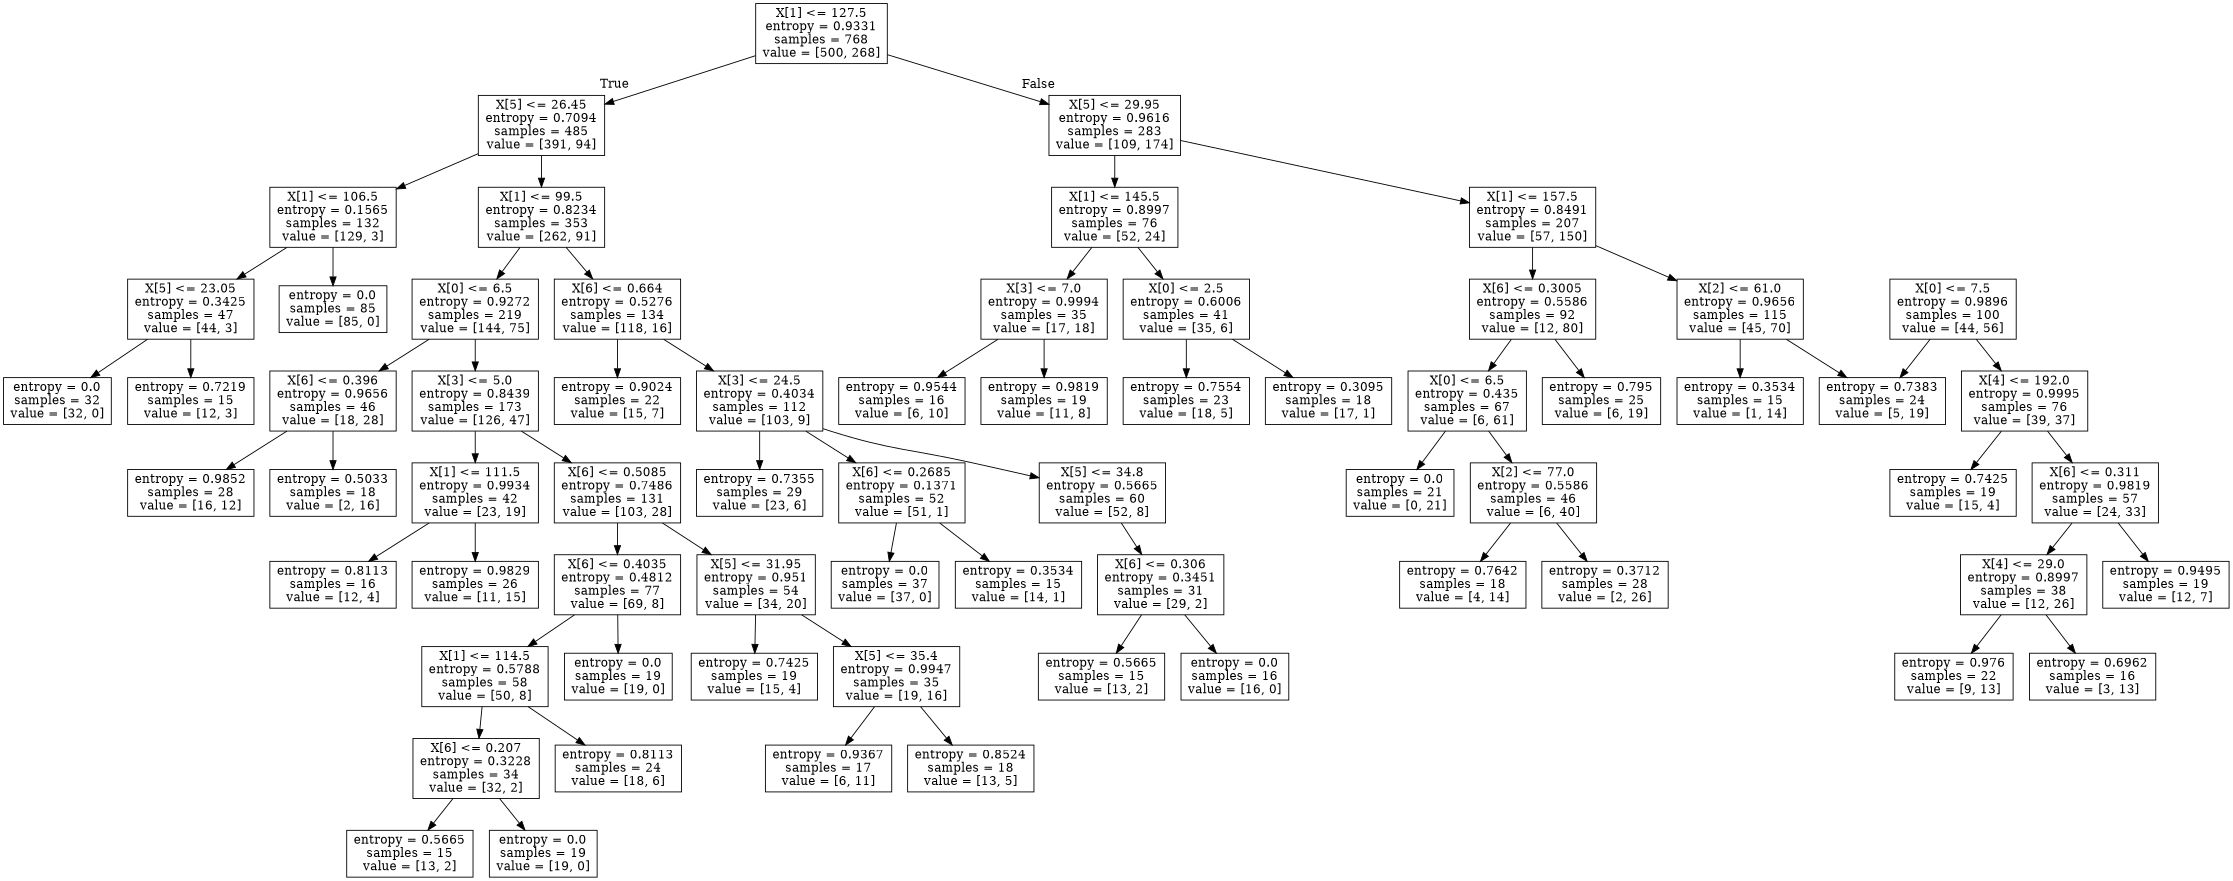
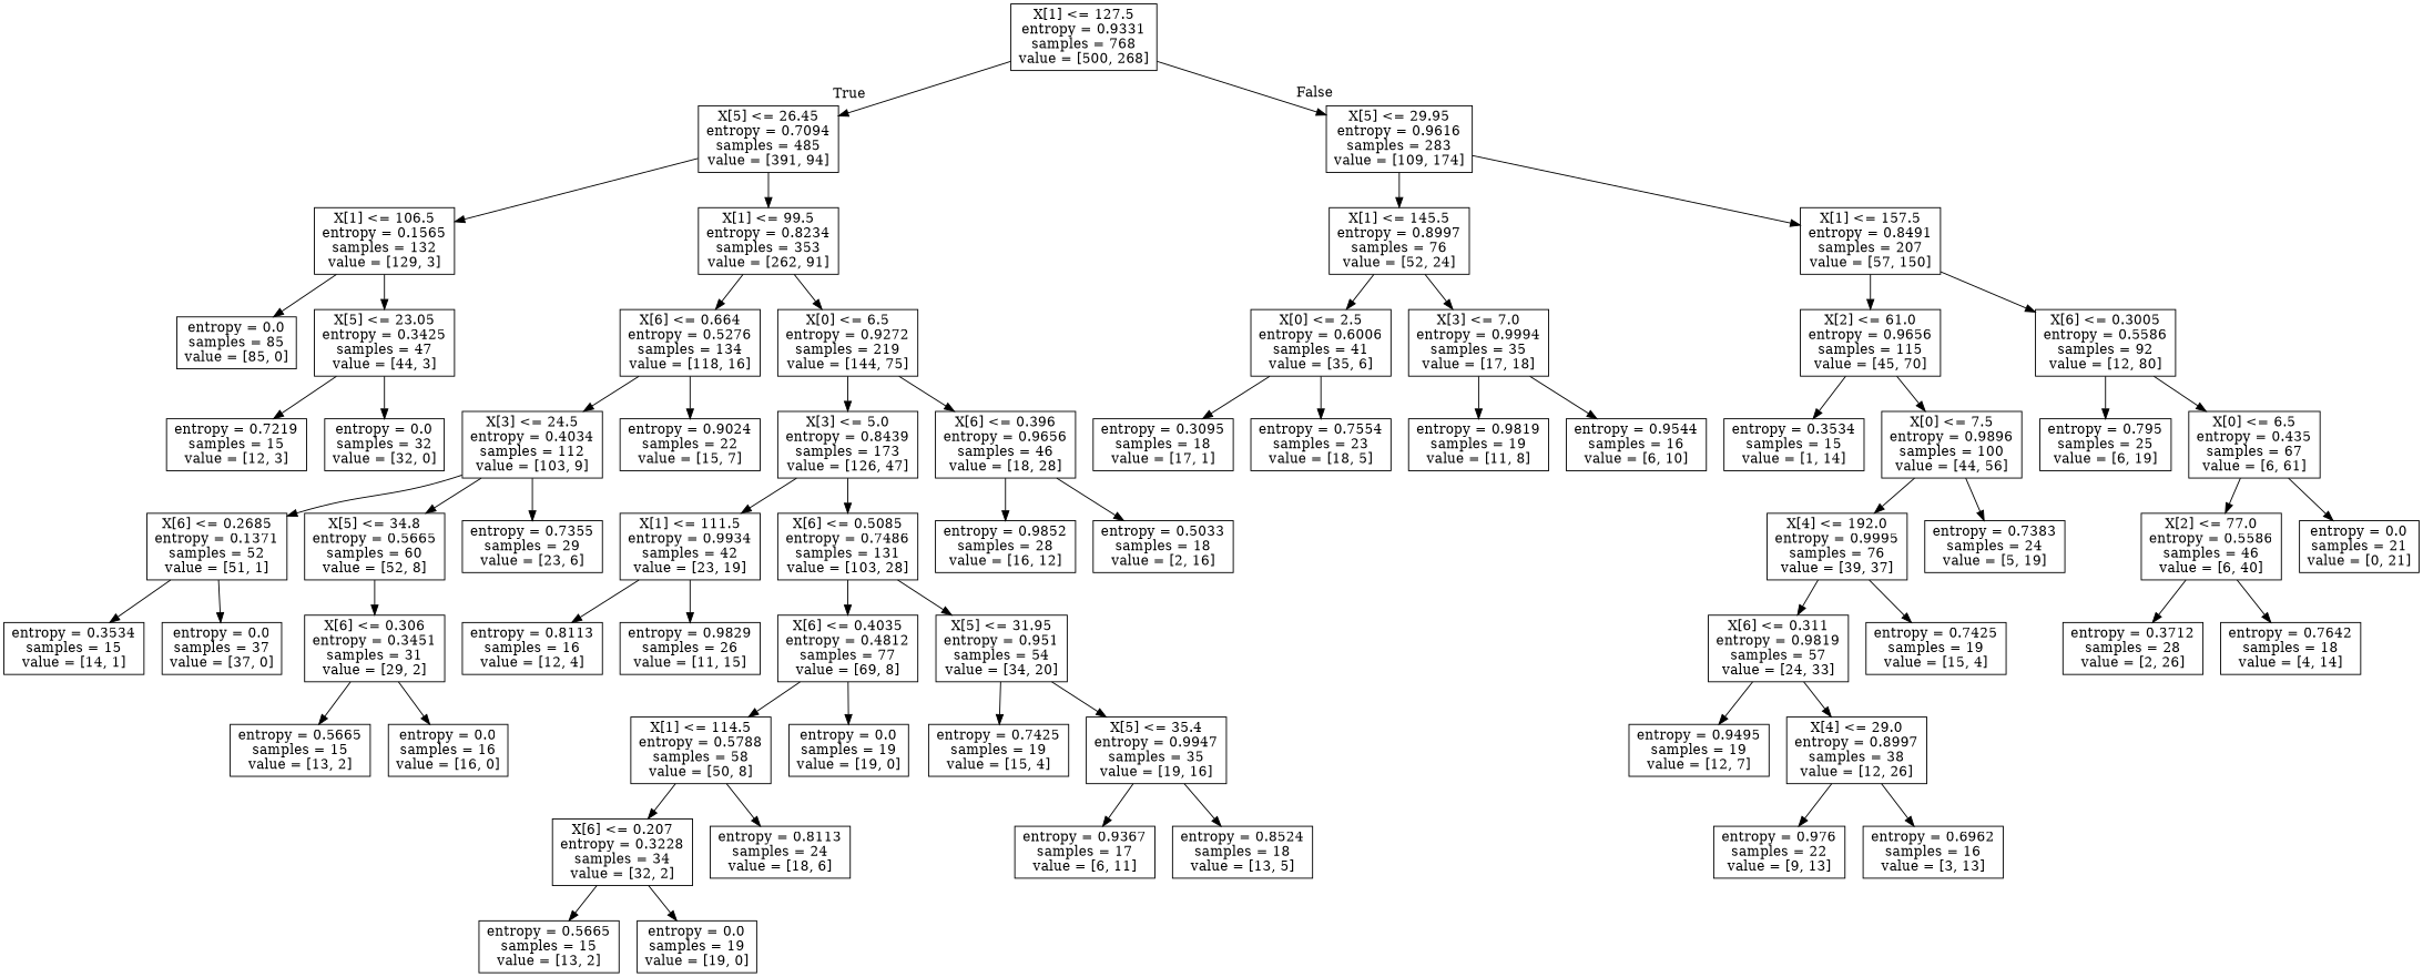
  digraph {
    node [shape=box]
    n1 [label="X[1] <= 127.5\nentropy = 0.9331\nsamples = 768\nvalue = [500, 268]"]
    n2 [label="X[5] <= 26.45\nentropy = 0.7094\nsamples = 485\nvalue = [391, 94]"]
    n3 [label="X[5] <= 29.95\nentropy = 0.9616\nsamples = 283\nvalue = [109, 174]"]
    n4 [label="X[1] <= 106.5\nentropy = 0.1565\nsamples = 132\nvalue = [129, 3]"]
    n5 [label="X[1] <= 99.5\nentropy = 0.8234\nsamples = 353\nvalue = [262, 91]"]
    n6 [label="X[1] <= 145.5\nentropy = 0.8997\nsamples = 76\nvalue = [52, 24]"]
    n7 [label="X[1] <= 157.5\nentropy = 0.8491\nsamples = 207\nvalue = [57, 150]"]
    n8 [label="entropy = 0.0\nsamples = 85\nvalue = [85, 0]"]
    n9 [label="X[5] <= 23.05\nentropy = 0.3425\nsamples = 47\nvalue = [44, 3]"]
    n10 [label="X[6] <= 0.664\nentropy = 0.5276\nsamples = 134\nvalue = [118, 16]"]
    n11 [label="X[0] <= 6.5\nentropy = 0.9272\nsamples = 219\nvalue = [144, 75]"]
    n12 [label="entropy = 0.7219\nsamples = 15\nvalue = [12, 3]"]
    n13 [label="entropy = 0.0\nsamples = 32\nvalue = [32, 0]"]
    n14 [label="X[3] <= 24.5\nentropy = 0.4034\nsamples = 112\nvalue = [103, 9]"]
    n15 [label="entropy = 0.9024\nsamples = 22\nvalue = [15, 7]"]
    n16 [label="X[3] <= 5.0\nentropy = 0.8439\nsamples = 173\nvalue = [126, 47]"]
    n17 [label="X[6] <= 0.396\nentropy = 0.9656\nsamples = 46\nvalue = [18, 28]"]
    n18 [label="X[6] <= 0.2685\nentropy = 0.1371\nsamples = 52\nvalue = [51, 1]"]
    n19 [label="X[5] <= 34.8\nentropy = 0.5665\nsamples = 60\nvalue = [52, 8]"]
    n20 [label="entropy = 0.7355\nsamples = 29\nvalue = [23, 6]"]
    n21 [label="entropy = 0.3534\nsamples = 15\nvalue = [14, 1]"]
    n22 [label="entropy = 0.0\nsamples = 37\nvalue = [37, 0]"]
    n23 [label="X[6] <= 0.306\nentropy = 0.3451\nsamples = 31\nvalue = [29, 2]"]
    n24 [label="entropy = 0.5665\nsamples = 15\nvalue = [13, 2]"]
    n25 [label="entropy = 0.0\nsamples = 16\nvalue = [16, 0]"]
    n26 [label="X[1] <= 111.5\nentropy = 0.9934\nsamples = 42\nvalue = [23, 19]"]
    n27 [label="X[6] <= 0.5085\nentropy = 0.7486\nsamples = 131\nvalue = [103, 28]"]
    n28 [label="entropy = 0.9852\nsamples = 28\nvalue = [16, 12]"]
    n29 [label="entropy = 0.5033\nsamples = 18\nvalue = [2, 16]"]
    n30 [label="entropy = 0.8113\nsamples = 16\nvalue = [12, 4]"]
    n31 [label="entropy = 0.9829\nsamples = 26\nvalue = [11, 15]"]
    n32 [label="X[6] <= 0.4035\nentropy = 0.4812\nsamples = 77\nvalue = [69, 8]"]
    n33 [label="X[5] <= 31.95\nentropy = 0.951\nsamples = 54\nvalue = [34, 20]"]
    n34 [label="X[1] <= 114.5\nentropy = 0.5788\nsamples = 58\nvalue = [50, 8]"]
    n35 [label="entropy = 0.0\nsamples = 19\nvalue = [19, 0]"]
    n36 [label="entropy = 0.7425\nsamples = 19\nvalue = [15, 4]"]
    n37 [label="X[5] <= 35.4\nentropy = 0.9947\nsamples = 35\nvalue = [19, 16]"]
    n38 [label="X[6] <= 0.207\nentropy = 0.3228\nsamples = 34\nvalue = [32, 2]"]
    n39 [label="entropy = 0.8113\nsamples = 24\nvalue = [18, 6]"]
    n40 [label="entropy = 0.5665\nsamples = 15\nvalue = [13, 2]"]
    n41 [label="entropy = 0.0\nsamples = 19\nvalue = [19, 0]"]
    n42 [label="entropy = 0.9367\nsamples = 17\nvalue = [6, 11]"]
    n43 [label="entropy = 0.8524\nsamples = 18\nvalue = [13, 5]"]
    n44 [label="X[0] <= 2.5\nentropy = 0.6006\nsamples = 41\nvalue = [35, 6]"]
    n45 [label="X[3] <= 7.0\nentropy = 0.9994\nsamples = 35\nvalue = [17, 18]"]
    n46 [label="X[2] <= 61.0\nentropy = 0.9656\nsamples = 115\nvalue = [45, 70]"]
    n47 [label="X[6] <= 0.3005\nentropy = 0.5586\nsamples = 92\nvalue = [12, 80]"]
    n48 [label="entropy = 0.3095\nsamples = 18\nvalue = [17, 1]"]
    n49 [label="entropy = 0.7554\nsamples = 23\nvalue = [18, 5]"]
    n50 [label="entropy = 0.9819\nsamples = 19\nvalue = [11, 8]"]
    n51 [label="entropy = 0.9544\nsamples = 16\nvalue = [6, 10]"]
    n52 [label="entropy = 0.3534\nsamples = 15\nvalue = [1, 14]"]
    n53 [label="X[0] <= 7.5\nentropy = 0.9896\nsamples = 100\nvalue = [44, 56]"]
    n54 [label="entropy = 0.795\nsamples = 25\nvalue = [6, 19]"]
    n55 [label="X[0] <= 6.5\nentropy = 0.435\nsamples = 67\nvalue = [6, 61]"]
    n56 [label="X[4] <= 192.0\nentropy = 0.9995\nsamples = 76\nvalue = [39, 37]"]
    n57 [label="entropy = 0.7383\nsamples = 24\nvalue = [5, 19]"]
    n58 [label="X[6] <= 0.311\nentropy = 0.9819\nsamples = 57\nvalue = [24, 33]"]
    n59 [label="entropy = 0.7425\nsamples = 19\nvalue = [15, 4]"]
    n60 [label="entropy = 0.9495\nsamples = 19\nvalue = [12, 7]"]
    n61 [label="X[4] <= 29.0\nentropy = 0.8997\nsamples = 38\nvalue = [12, 26]"]
    n62 [label="entropy = 0.976\nsamples = 22\nvalue = [9, 13]"]
    n63 [label="entropy = 0.6962\nsamples = 16\nvalue = [3, 13]"]
    n64 [label="X[2] <= 77.0\nentropy = 0.5586\nsamples = 46\nvalue = [6, 40]"]
    n65 [label="entropy = 0.0\nsamples = 21\nvalue = [0, 21]"]
    n66 [label="entropy = 0.3712\nsamples = 28\nvalue = [2, 26]"]
    n67 [label="entropy = 0.7642\nsamples = 18\nvalue = [4, 14]"]
    n1 -> n2 [headlabel=True labelangle=45 labeldistance=2.5]
    n1 -> n3 [headlabel=False labelangle=-45 labeldistance=2.5]
    n2 -> n4
    n2 -> n5
    n3 -> n6
    n3 -> n7
    n4 -> n8
    n4 -> n9
    n5 -> n10
    n5 -> n11
    n6 -> n44
    n6 -> n45
    n7 -> n46
    n7 -> n47
    n9 -> n12
    n9 -> n13
    n10 -> n14
    n10 -> n15
    n11 -> n16
    n11 -> n17
    n14 -> n18
    n14 -> n19
    n14 -> n20
    n16 -> n26
    n16 -> n27
    n17 -> n28
    n17 -> n29
    n18 -> n21
    n18 -> n22
    n19 -> n23
    n23 -> n24
    n23 -> n25
    n26 -> n30
    n26 -> n31
    n27 -> n32
    n27 -> n33
    n32 -> n34
    n32 -> n35
    n33 -> n36
    n33 -> n37
    n34 -> n38
    n34 -> n39
    n37 -> n42
    n37 -> n43
    n38 -> n40
    n38 -> n41
    n44 -> n48
    n44 -> n49
    n45 -> n50
    n45 -> n51
    n46 -> n52
-   n46 -> n57
+   n46 -> n53
    n47 -> n54
    n47 -> n55
    n53 -> n56
    n53 -> n57
    n55 -> n64
    n55 -> n65
    n56 -> n58
    n56 -> n59
    n58 -> n60
    n58 -> n61
    n61 -> n62
    n61 -> n63
    n64 -> n66
    n64 -> n67
  }
